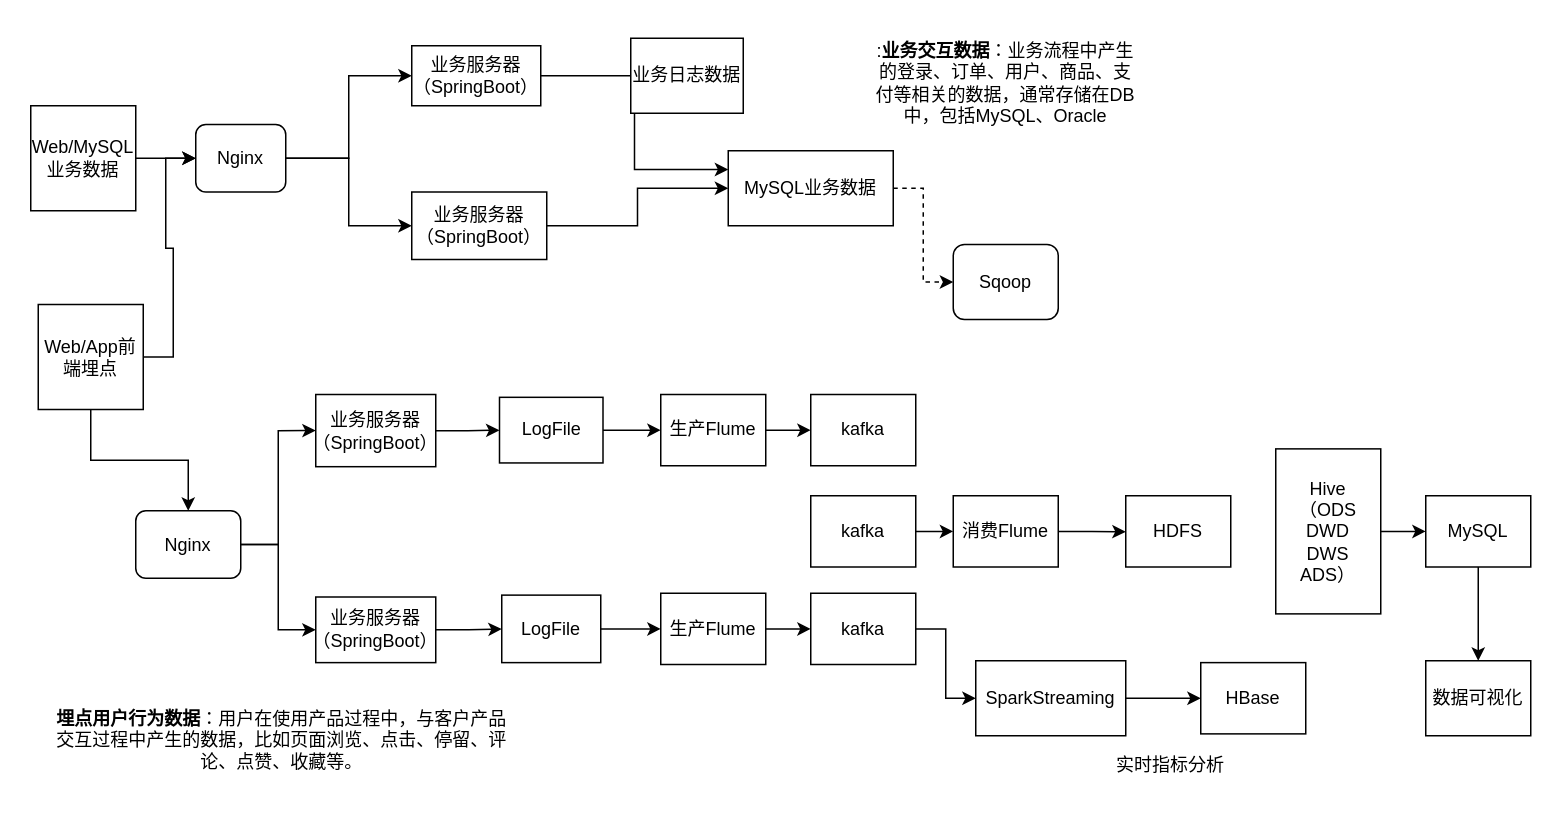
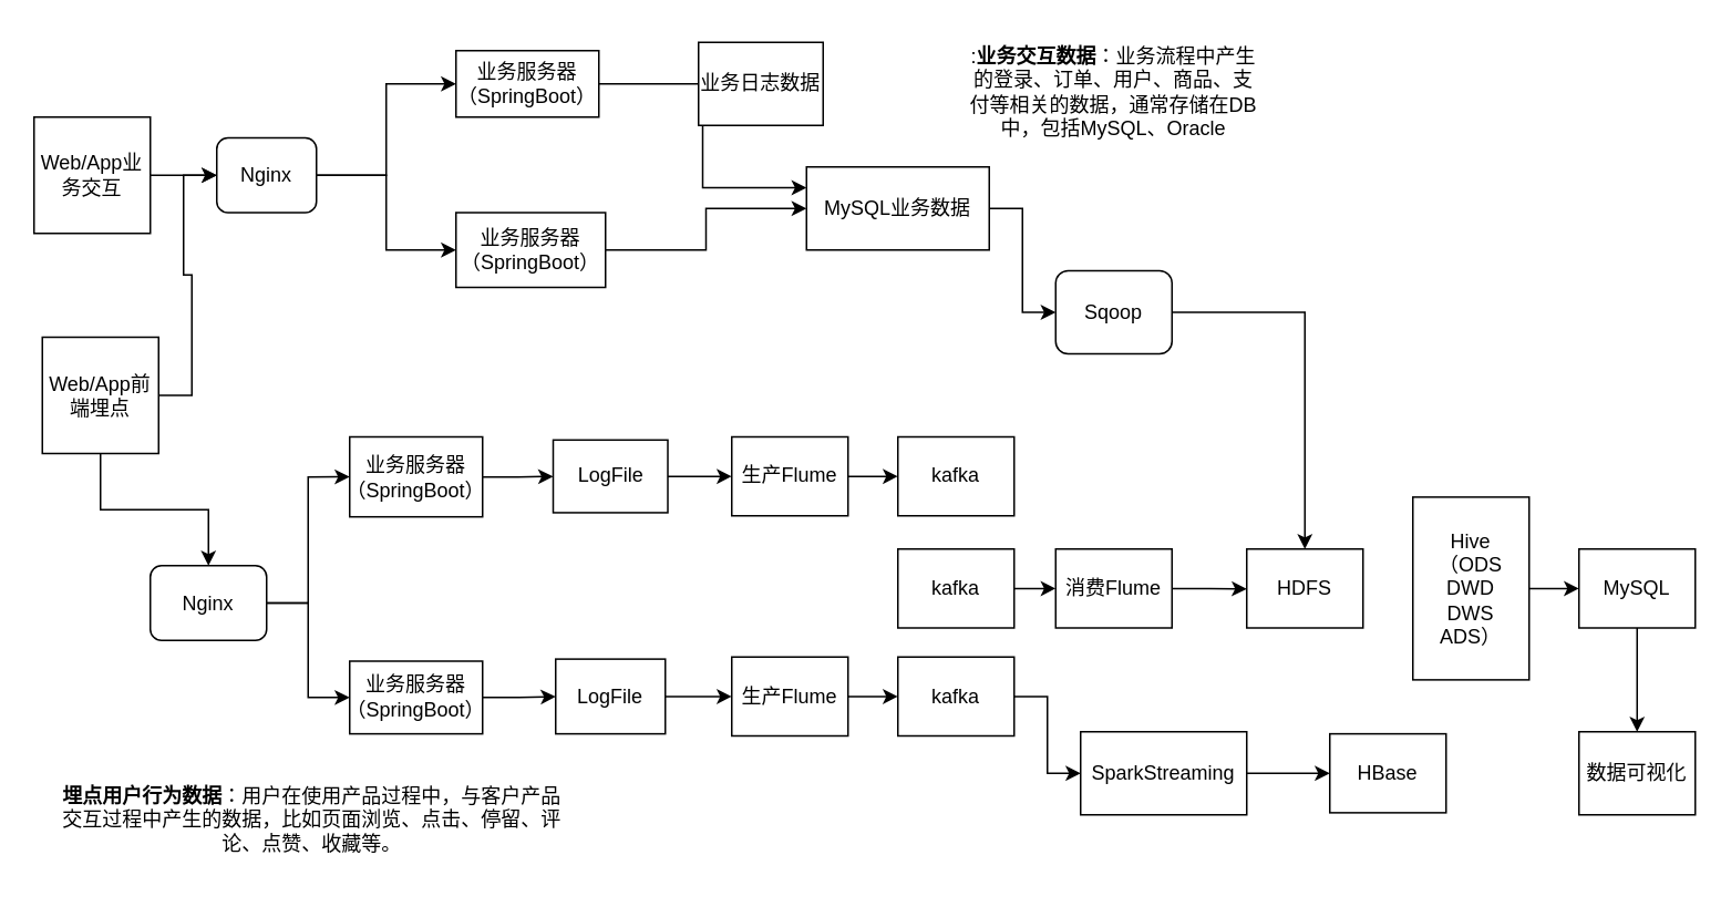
  <mxCell id="0" />
  <mxCell id="1" parent="0" />
  <mxCell id="2" style="edgeStyle=orthogonalEdgeStyle;rounded=0;orthogonalLoop=1;jettySize=auto;html=1;exitX=1;exitY=0.5;exitDx=0;exitDy=0;entryX=0;entryY=0.5;entryDx=0;entryDy=0;" edge="1" parent="1" source="3" target="9"><mxGeometry relative="1" as="geometry" /></mxCell>
- <mxCell id="3" value="Web/MySQL业务数据" style="whiteSpace=wrap;html=1;aspect=fixed;" vertex="1" parent="1"><mxGeometry x="20" y="70" width="70" height="70" as="geometry" /></mxCell>
+ <mxCell id="3" value="Web/App业务交互" style="whiteSpace=wrap;html=1;aspect=fixed;" vertex="1" parent="1"><mxGeometry x="20" y="70" width="70" height="70" as="geometry" /></mxCell>
  <mxCell id="4" style="edgeStyle=orthogonalEdgeStyle;rounded=0;orthogonalLoop=1;jettySize=auto;html=1;exitX=1;exitY=0.5;exitDx=0;exitDy=0;entryX=0;entryY=0.5;entryDx=0;entryDy=0;" edge="1" parent="1" source="6" target="9"><mxGeometry relative="1" as="geometry" /></mxCell>
  <mxCell id="5" style="edgeStyle=orthogonalEdgeStyle;rounded=0;orthogonalLoop=1;jettySize=auto;html=1;entryX=0.5;entryY=0;entryDx=0;entryDy=0;" edge="1" parent="1" source="6" target="12"><mxGeometry relative="1" as="geometry" /></mxCell>
  <mxCell id="6" value="Web/App前端埋点" style="whiteSpace=wrap;html=1;aspect=fixed;" vertex="1" parent="1"><mxGeometry x="25" y="202.5" width="70" height="70" as="geometry" /></mxCell>
  <mxCell id="7" style="edgeStyle=orthogonalEdgeStyle;rounded=0;orthogonalLoop=1;jettySize=auto;html=1;exitX=1;exitY=0.5;exitDx=0;exitDy=0;entryX=0;entryY=0.5;entryDx=0;entryDy=0;" edge="1" parent="1" source="9" target="14"><mxGeometry relative="1" as="geometry" /></mxCell>
  <mxCell id="8" style="edgeStyle=orthogonalEdgeStyle;rounded=0;orthogonalLoop=1;jettySize=auto;html=1;exitX=1;exitY=0.5;exitDx=0;exitDy=0;" edge="1" parent="1" source="9" target="16"><mxGeometry relative="1" as="geometry" /></mxCell>
  <mxCell id="9" value="Nginx" style="rounded=1;whiteSpace=wrap;html=1;" vertex="1" parent="1"><mxGeometry x="130" y="82.5" width="60" height="45" as="geometry" /></mxCell>
  <mxCell id="10" style="edgeStyle=orthogonalEdgeStyle;rounded=0;orthogonalLoop=1;jettySize=auto;html=1;entryX=0;entryY=0.5;entryDx=0;entryDy=0;" edge="1" parent="1" source="12" target="24"><mxGeometry relative="1" as="geometry" /></mxCell>
  <mxCell id="11" style="edgeStyle=orthogonalEdgeStyle;rounded=0;orthogonalLoop=1;jettySize=auto;html=1;entryX=0;entryY=0.5;entryDx=0;entryDy=0;" edge="1" parent="1" source="12" target="26"><mxGeometry relative="1" as="geometry" /></mxCell>
  <mxCell id="12" value="Nginx" style="rounded=1;whiteSpace=wrap;html=1;" vertex="1" parent="1"><mxGeometry x="90" y="340" width="70" height="45" as="geometry" /></mxCell>
  <mxCell id="13" style="edgeStyle=orthogonalEdgeStyle;rounded=0;orthogonalLoop=1;jettySize=auto;html=1;exitX=1;exitY=0.5;exitDx=0;exitDy=0;entryX=0;entryY=0.25;entryDx=0;entryDy=0;" edge="1" parent="1" source="14" target="18"><mxGeometry relative="1" as="geometry" /></mxCell>
  <mxCell id="14" value="业务服务器&lt;br&gt;（SpringBoot）" style="rounded=0;whiteSpace=wrap;html=1;" vertex="1" parent="1"><mxGeometry x="274" y="30" width="86" height="40" as="geometry" /></mxCell>
  <mxCell id="15" style="edgeStyle=orthogonalEdgeStyle;rounded=0;orthogonalLoop=1;jettySize=auto;html=1;exitX=1;exitY=0.5;exitDx=0;exitDy=0;entryX=0;entryY=0.5;entryDx=0;entryDy=0;" edge="1" parent="1" source="16" target="18"><mxGeometry relative="1" as="geometry" /></mxCell>
  <mxCell id="16" value="业务服务器&lt;br&gt;（SpringBoot）" style="rounded=0;whiteSpace=wrap;html=1;" vertex="1" parent="1"><mxGeometry x="274" y="127.5" width="90" height="45" as="geometry" /></mxCell>
- <mxCell id="17" style="edgeStyle=orthogonalEdgeStyle;rounded=0;orthogonalLoop=1;jettySize=auto;html=1;entryX=0;entryY=0.5;entryDx=0;entryDy=0;dashed=1;" edge="1" parent="1" source="18" target="22"><mxGeometry relative="1" as="geometry" /></mxCell>
+ <mxCell id="17" style="edgeStyle=orthogonalEdgeStyle;rounded=0;orthogonalLoop=1;jettySize=auto;html=1;entryX=0;entryY=0.5;entryDx=0;entryDy=0;" edge="1" parent="1" source="18" target="22"><mxGeometry relative="1" as="geometry" /></mxCell>
  <mxCell id="18" value="MySQL业务数据" style="rounded=0;whiteSpace=wrap;html=1;" vertex="1" parent="1"><mxGeometry x="485" y="100" width="110" height="50" as="geometry" /></mxCell>
  <mxCell id="19" value="业务日志数据" style="rounded=0;whiteSpace=wrap;html=1;" vertex="1" parent="1"><mxGeometry x="420" y="25" width="75" height="50" as="geometry" /></mxCell>
  <mxCell id="20" value=":&lt;b&gt;业务交互数据&lt;/b&gt;：业务流程中产生的登录、订单、用户、商品、支付等相关的数据，通常存储在DB中，包括MySQL、Oracle" style="text;html=1;strokeColor=none;fillColor=none;align=center;verticalAlign=middle;whiteSpace=wrap;rounded=0;" vertex="1" parent="1"><mxGeometry x="580" y="20" width="180" height="70" as="geometry" /></mxCell>
+ <mxCell id="21" style="edgeStyle=orthogonalEdgeStyle;rounded=0;orthogonalLoop=1;jettySize=auto;html=1;exitX=1;exitY=0.5;exitDx=0;exitDy=0;entryX=0.5;entryY=0;entryDx=0;entryDy=0;" edge="1" parent="1" source="22" target="42"><mxGeometry relative="1" as="geometry" /></mxCell>
  <mxCell id="22" value="Sqoop" style="rounded=1;whiteSpace=wrap;html=1;" vertex="1" parent="1"><mxGeometry x="635" y="162.5" width="70" height="50" as="geometry" /></mxCell>
  <mxCell id="23" value="" style="edgeStyle=orthogonalEdgeStyle;rounded=0;orthogonalLoop=1;jettySize=auto;html=1;" edge="1" parent="1" source="24" target="28"><mxGeometry relative="1" as="geometry" /></mxCell>
  <mxCell id="24" value="业务服务器&lt;br&gt;（SpringBoot）" style="rounded=0;whiteSpace=wrap;html=1;" vertex="1" parent="1"><mxGeometry x="210" y="262.5" width="80" height="48.13" as="geometry" /></mxCell>
  <mxCell id="25" value="" style="edgeStyle=orthogonalEdgeStyle;rounded=0;orthogonalLoop=1;jettySize=auto;html=1;" edge="1" parent="1" source="26" target="30"><mxGeometry relative="1" as="geometry" /></mxCell>
  <mxCell id="26" value="业务服务器&lt;br&gt;（SpringBoot）" style="rounded=0;whiteSpace=wrap;html=1;" vertex="1" parent="1"><mxGeometry x="210" y="397.5" width="80" height="43.75" as="geometry" /></mxCell>
  <mxCell id="27" value="" style="edgeStyle=orthogonalEdgeStyle;rounded=0;orthogonalLoop=1;jettySize=auto;html=1;" edge="1" parent="1" source="28" target="32"><mxGeometry relative="1" as="geometry" /></mxCell>
  <mxCell id="28" value="LogFile" style="rounded=0;whiteSpace=wrap;html=1;" vertex="1" parent="1"><mxGeometry x="332.5" y="264.38" width="69" height="43.75" as="geometry" /></mxCell>
  <mxCell id="29" value="" style="edgeStyle=orthogonalEdgeStyle;rounded=0;orthogonalLoop=1;jettySize=auto;html=1;" edge="1" parent="1" source="30" target="34"><mxGeometry relative="1" as="geometry" /></mxCell>
  <mxCell id="30" value="LogFile" style="rounded=0;whiteSpace=wrap;html=1;" vertex="1" parent="1"><mxGeometry x="334" y="396.25" width="66" height="45" as="geometry" /></mxCell>
  <mxCell id="31" value="" style="edgeStyle=orthogonalEdgeStyle;rounded=0;orthogonalLoop=1;jettySize=auto;html=1;" edge="1" parent="1" source="32" target="35"><mxGeometry relative="1" as="geometry" /></mxCell>
  <mxCell id="32" value="生产Flume" style="rounded=0;whiteSpace=wrap;html=1;" vertex="1" parent="1"><mxGeometry x="440" y="262.5" width="70" height="47.5" as="geometry" /></mxCell>
  <mxCell id="33" value="" style="edgeStyle=orthogonalEdgeStyle;rounded=0;orthogonalLoop=1;jettySize=auto;html=1;" edge="1" parent="1" source="34" target="39"><mxGeometry relative="1" as="geometry" /></mxCell>
  <mxCell id="34" value="生产Flume" style="rounded=0;whiteSpace=wrap;html=1;" vertex="1" parent="1"><mxGeometry x="440" y="395" width="70" height="47.5" as="geometry" /></mxCell>
  <mxCell id="35" value="kafka" style="rounded=0;whiteSpace=wrap;html=1;" vertex="1" parent="1"><mxGeometry x="540" y="262.5" width="70" height="47.5" as="geometry" /></mxCell>
  <mxCell id="36" value="" style="edgeStyle=orthogonalEdgeStyle;rounded=0;orthogonalLoop=1;jettySize=auto;html=1;" edge="1" parent="1" source="37" target="41"><mxGeometry relative="1" as="geometry" /></mxCell>
  <mxCell id="37" value="kafka" style="rounded=0;whiteSpace=wrap;html=1;" vertex="1" parent="1"><mxGeometry x="540" y="330" width="70" height="47.5" as="geometry" /></mxCell>
  <mxCell id="38" style="edgeStyle=orthogonalEdgeStyle;rounded=0;orthogonalLoop=1;jettySize=auto;html=1;entryX=0;entryY=0.5;entryDx=0;entryDy=0;" edge="1" parent="1" source="39" target="49"><mxGeometry relative="1" as="geometry" /></mxCell>
  <mxCell id="39" value="kafka" style="rounded=0;whiteSpace=wrap;html=1;" vertex="1" parent="1"><mxGeometry x="540" y="395" width="70" height="47.5" as="geometry" /></mxCell>
  <mxCell id="40" style="edgeStyle=orthogonalEdgeStyle;rounded=0;orthogonalLoop=1;jettySize=auto;html=1;exitX=1;exitY=0.5;exitDx=0;exitDy=0;" edge="1" parent="1" source="41"><mxGeometry relative="1" as="geometry"><mxPoint x="750" y="354" as="targetPoint" /></mxGeometry></mxCell>
  <mxCell id="41" value="消费Flume" style="rounded=0;whiteSpace=wrap;html=1;" vertex="1" parent="1"><mxGeometry x="635" y="330" width="70" height="47.5" as="geometry" /></mxCell>
  <mxCell id="42" value="HDFS" style="rounded=0;whiteSpace=wrap;html=1;" vertex="1" parent="1"><mxGeometry x="750" y="330" width="70" height="47.5" as="geometry" /></mxCell>
  <mxCell id="43" value="" style="edgeStyle=orthogonalEdgeStyle;rounded=0;orthogonalLoop=1;jettySize=auto;html=1;" edge="1" parent="1" source="44" target="46"><mxGeometry relative="1" as="geometry" /></mxCell>
  <mxCell id="44" value="Hive&lt;br&gt;（ODS&lt;br&gt;DWD&lt;br&gt;DWS&lt;br&gt;ADS）" style="rounded=0;whiteSpace=wrap;html=1;" vertex="1" parent="1"><mxGeometry x="850" y="298.75" width="70" height="110" as="geometry" /></mxCell>
  <mxCell id="45" style="edgeStyle=orthogonalEdgeStyle;rounded=0;orthogonalLoop=1;jettySize=auto;html=1;exitX=0.5;exitY=1;exitDx=0;exitDy=0;entryX=0.5;entryY=0;entryDx=0;entryDy=0;" edge="1" parent="1" source="46" target="47"><mxGeometry relative="1" as="geometry" /></mxCell>
  <mxCell id="46" value="MyS&lt;span style=&quot;color: rgba(0 , 0 , 0 , 0) ; font-family: monospace ; font-size: 0px&quot;&gt;%3CmxGraphModel%3E%3Croot%3E%3CmxCell%20id%3D%220%22%2F%3E%3CmxCell%20id%3D%221%22%20parent%3D%220%22%2F%3E%3CmxCell%20id%3D%222%22%20value%3D%22HDFS%22%20style%3D%22rounded%3D0%3BwhiteSpace%3Dwrap%3Bhtml%3D1%3B%22%20vertex%3D%221%22%20parent%3D%221%22%3E%3CmxGeometry%20x%3D%22790%22%20y%3D%22320%22%20width%3D%2270%22%20height%3D%2247.5%22%20as%3D%22geometry%22%2F%3E%3C%2FmxCell%3E%3C%2Froot%3E%3C%2FmxGraphModel%3E&lt;/span&gt;QL" style="rounded=0;whiteSpace=wrap;html=1;" vertex="1" parent="1"><mxGeometry x="950" y="330" width="70" height="47.5" as="geometry" /></mxCell>
  <mxCell id="47" value="数据可视化&lt;span style=&quot;color: rgba(0 , 0 , 0 , 0) ; font-family: monospace ; font-size: 0px&quot;&gt;%3CmxGraphModel%3E%3Croot%3E%3CmxCell%20id%3D%220%22%2F%3E%3CmxCell%20id%3D%221%22%20parent%3D%220%22%2F%3E%3CmxCell%20id%3D%222%22%20value%3D%22HDFS%22%20style%3D%22rounded%3D0%3BwhiteSpace%3Dwrap%3Bhtml%3D1%3B%22%20vertex%3D%221%22%20parent%3D%221%22%3E%3CmxGeometry%20x%3D%22790%22%20y%3D%22320%22%20width%3D%2270%22%20height%3D%2247.5%22%20as%3D%22geometry%22%2F%3E%3C%2FmxCell%3E%3C%2Froot%3E%3C%2FmxGraphMo&lt;/span&gt;" style="rounded=0;whiteSpace=wrap;html=1;" vertex="1" parent="1"><mxGeometry x="950" y="440" width="70" height="50" as="geometry" /></mxCell>
  <mxCell id="48" style="edgeStyle=orthogonalEdgeStyle;rounded=0;orthogonalLoop=1;jettySize=auto;html=1;entryX=0;entryY=0.5;entryDx=0;entryDy=0;" edge="1" parent="1" source="49" target="50"><mxGeometry relative="1" as="geometry" /></mxCell>
  <mxCell id="49" value="SparkStreaming" style="rounded=0;whiteSpace=wrap;html=1;" vertex="1" parent="1"><mxGeometry x="650" y="440" width="100" height="50" as="geometry" /></mxCell>
  <mxCell id="50" value="HBase" style="rounded=0;whiteSpace=wrap;html=1;" vertex="1" parent="1"><mxGeometry x="800" y="441.25" width="70" height="47.5" as="geometry" /></mxCell>
- <mxCell id="51" value="实时指标分析" style="text;html=1;strokeColor=none;fillColor=none;align=center;verticalAlign=middle;whiteSpace=wrap;rounded=0;" vertex="1" parent="1"><mxGeometry x="740" y="500" width="80" height="20" as="geometry" /></mxCell>
  <mxCell id="52" value="&lt;b&gt;埋点用户行为数据&lt;/b&gt;：用户在使用产品过程中，与客户产品交互过程中产生的数据，比如页面浏览、点击、停留、评论、点赞、收藏等。" style="text;html=1;strokeColor=none;fillColor=none;align=center;verticalAlign=middle;whiteSpace=wrap;rounded=0;" vertex="1" parent="1"><mxGeometry x="35" y="455" width="305" height="75" as="geometry" /></mxCell>
